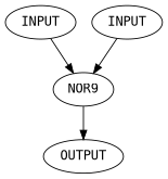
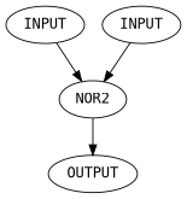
  digraph {
    fontname="DejaVu Sans Mono"
    node [fontname="DejaVu Sans Mono"]
    edge [fontname="DejaVu Sans Mono"]
    n1 [label=INPUT]
-   n2 [label=NOR9]
+   n2 [label=NOR2]
    n3 [label=INPUT]
    n4 [label=OUTPUT]
    n1 -> n2
    n2 -> n4
    n3 -> n2
  }
